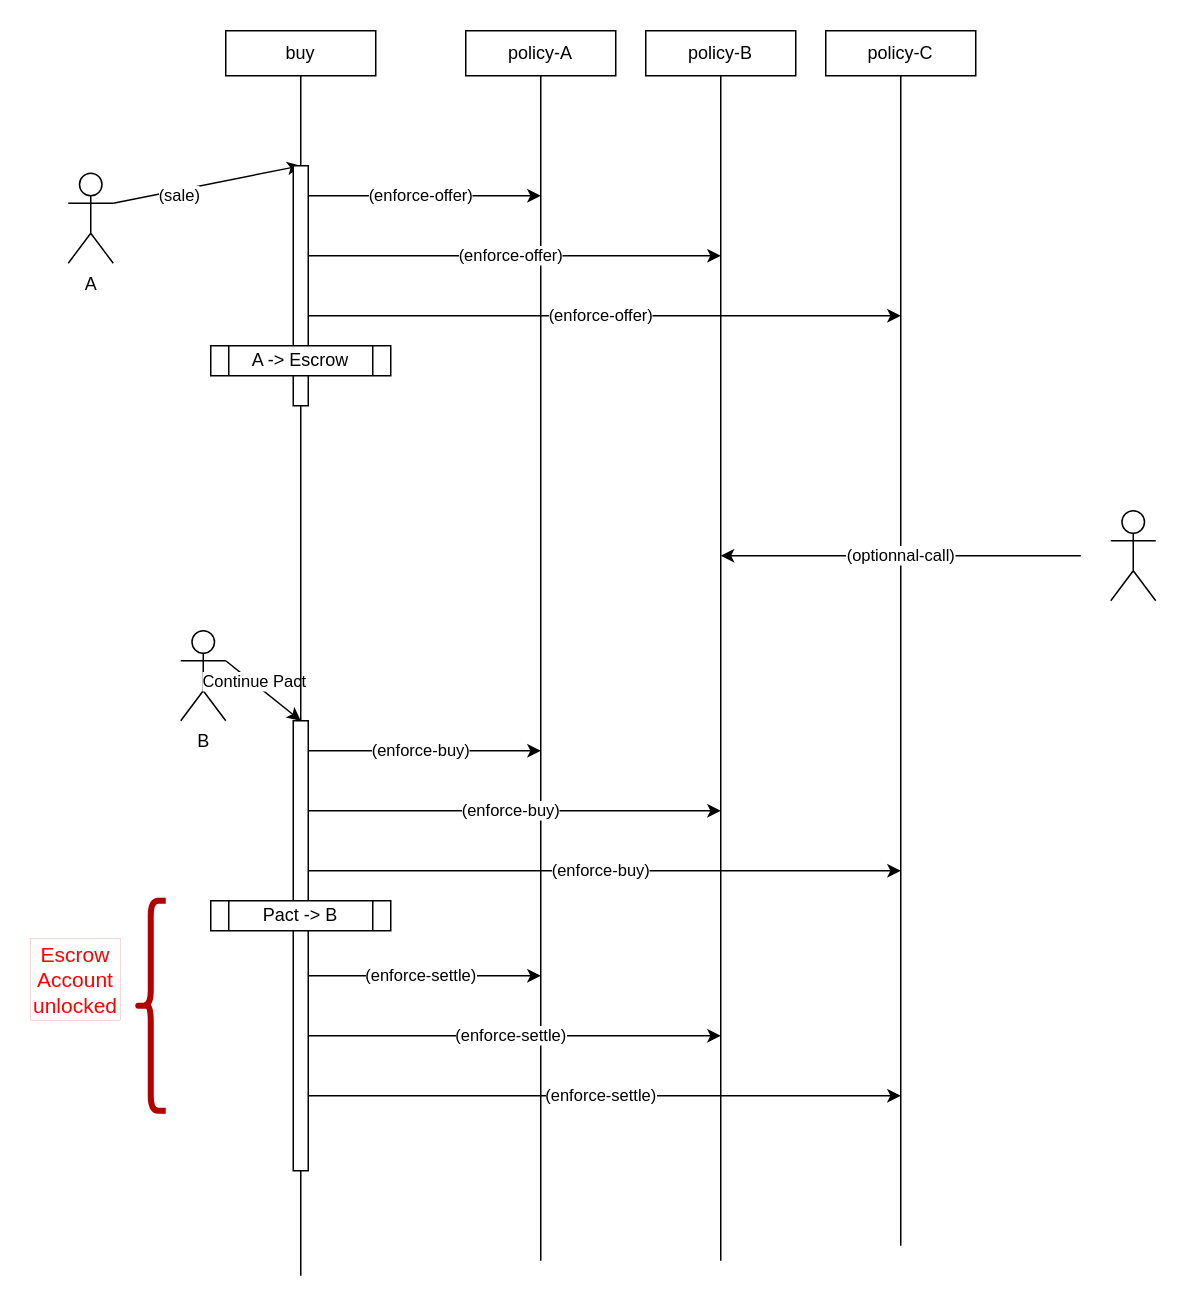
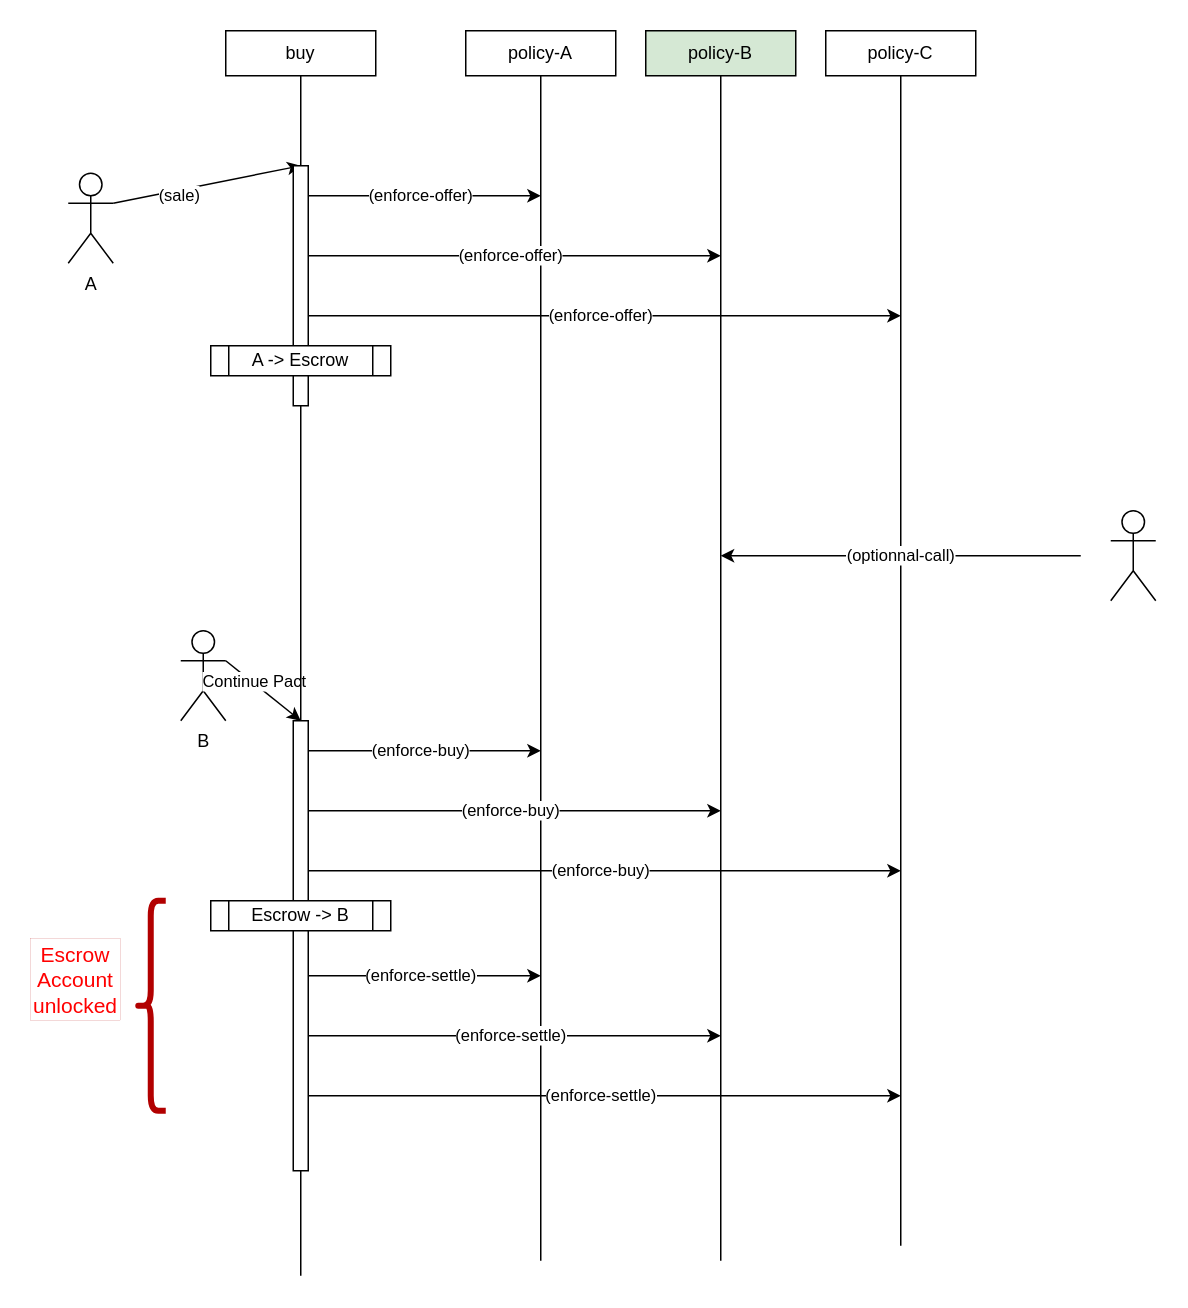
  <mxCell id="0" />
  <mxCell id="1" parent="0" />
  <mxCell id="2" value="" style="endArrow=none;html=1;rounded=0;" parent="1" edge="1"><mxGeometry width="50" height="50" relative="1" as="geometry"><mxPoint x="360" y="840" as="sourcePoint" /><mxPoint x="360" y="50" as="targetPoint" /></mxGeometry></mxCell>
  <mxCell id="3" value="" style="endArrow=none;html=1;rounded=0;" parent="1" edge="1"><mxGeometry width="50" height="50" relative="1" as="geometry"><mxPoint x="480" y="840" as="sourcePoint" /><mxPoint x="480" y="50" as="targetPoint" /></mxGeometry></mxCell>
  <mxCell id="4" value="" style="endArrow=none;html=1;rounded=0;" parent="1" edge="1"><mxGeometry width="50" height="50" relative="1" as="geometry"><mxPoint x="600" y="830" as="sourcePoint" /><mxPoint x="600" y="50" as="targetPoint" /></mxGeometry></mxCell>
  <mxCell id="5" value="(enforce-offer)" style="endArrow=classic;html=1;rounded=0;" parent="1" edge="1"><mxGeometry width="50" height="50" relative="1" as="geometry"><mxPoint x="200" y="130" as="sourcePoint" /><mxPoint x="360" y="130" as="targetPoint" /></mxGeometry></mxCell>
  <mxCell id="6" value="(enforce-offer)" style="endArrow=classic;html=1;rounded=0;" parent="1" edge="1"><mxGeometry width="50" height="50" relative="1" as="geometry"><mxPoint x="200" y="170" as="sourcePoint" /><mxPoint x="480" y="170" as="targetPoint" /></mxGeometry></mxCell>
  <mxCell id="7" value="(enforce-offer)" style="endArrow=classic;html=1;rounded=0;" parent="1" edge="1"><mxGeometry width="50" height="50" relative="1" as="geometry"><mxPoint x="200" y="210" as="sourcePoint" /><mxPoint x="600" y="210" as="targetPoint" /></mxGeometry></mxCell>
  <mxCell id="8" value="A" style="shape=umlActor;verticalLabelPosition=bottom;verticalAlign=top;html=1;outlineConnect=0;" parent="1" vertex="1"><mxGeometry x="45" y="115" width="30" height="60" as="geometry" /></mxCell>
  <mxCell id="9" value="" style="endArrow=classic;html=1;rounded=0;exitX=1;exitY=0.333;exitDx=0;exitDy=0;exitPerimeter=0;" parent="1" source="8" edge="1"><mxGeometry width="50" height="50" relative="1" as="geometry"><mxPoint x="400" y="420" as="sourcePoint" /><mxPoint x="200" y="110" as="targetPoint" /></mxGeometry></mxCell>
  <mxCell id="10" value="(sale)" style="edgeLabel;html=1;align=center;verticalAlign=middle;resizable=0;points=[];" parent="9" vertex="1" connectable="0"><mxGeometry x="-0.564" y="-2" relative="1" as="geometry"><mxPoint x="16" y="-2" as="offset" /></mxGeometry></mxCell>
  <mxCell id="11" value="buy" style="rounded=0;whiteSpace=wrap;html=1;" parent="1" vertex="1"><mxGeometry x="150" y="20" width="100" height="30" as="geometry" /></mxCell>
  <mxCell id="12" value="policy-A" style="rounded=0;whiteSpace=wrap;html=1;" parent="1" vertex="1"><mxGeometry x="310" y="20" width="100" height="30" as="geometry" /></mxCell>
- <mxCell id="13" value="policy-B" style="rounded=0;whiteSpace=wrap;html=1;" parent="1" vertex="1"><mxGeometry x="430" y="20" width="100" height="30" as="geometry" /></mxCell>
+ <mxCell id="13" value="policy-B" style="rounded=0;whiteSpace=wrap;html=1;fillColor=#d5e8d4;" parent="1" vertex="1"><mxGeometry x="430" y="20" width="100" height="30" as="geometry" /></mxCell>
  <mxCell id="14" value="policy-C" style="rounded=0;whiteSpace=wrap;html=1;" parent="1" vertex="1"><mxGeometry x="550" y="20" width="100" height="30" as="geometry" /></mxCell>
  <mxCell id="15" value="(enforce-buy)" style="endArrow=classic;html=1;rounded=0;" parent="1" edge="1"><mxGeometry width="50" height="50" relative="1" as="geometry"><mxPoint x="200" y="500" as="sourcePoint" /><mxPoint x="360" y="500" as="targetPoint" /></mxGeometry></mxCell>
  <mxCell id="16" value="(enforce-buy)" style="endArrow=classic;html=1;rounded=0;" parent="1" edge="1"><mxGeometry width="50" height="50" relative="1" as="geometry"><mxPoint x="200" y="540" as="sourcePoint" /><mxPoint x="480" y="540" as="targetPoint" /></mxGeometry></mxCell>
  <mxCell id="17" value="(enforce-buy)" style="endArrow=classic;html=1;rounded=0;" parent="1" edge="1"><mxGeometry width="50" height="50" relative="1" as="geometry"><mxPoint x="200" y="580" as="sourcePoint" /><mxPoint x="600" y="580" as="targetPoint" /></mxGeometry></mxCell>
  <mxCell id="18" value="B" style="shape=umlActor;verticalLabelPosition=bottom;verticalAlign=top;html=1;outlineConnect=0;" parent="1" vertex="1"><mxGeometry x="120" y="420" width="30" height="60" as="geometry" /></mxCell>
  <mxCell id="19" value="" style="endArrow=classic;html=1;rounded=0;exitX=1;exitY=0.333;exitDx=0;exitDy=0;exitPerimeter=0;" parent="1" source="18" edge="1"><mxGeometry width="50" height="50" relative="1" as="geometry"><mxPoint x="400" y="790" as="sourcePoint" /><mxPoint x="200" y="480" as="targetPoint" /></mxGeometry></mxCell>
  <mxCell id="20" value="Continue Pact" style="edgeLabel;html=1;align=center;verticalAlign=middle;resizable=0;points=[];" parent="19" vertex="1" connectable="0"><mxGeometry x="-0.291" y="1" relative="1" as="geometry"><mxPoint as="offset" /></mxGeometry></mxCell>
  <mxCell id="21" value="" style="shape=umlActor;verticalLabelPosition=bottom;verticalAlign=top;html=1;outlineConnect=0;" parent="1" vertex="1"><mxGeometry x="740" y="340" width="30" height="60" as="geometry" /></mxCell>
  <mxCell id="22" value="(optionnal-call)" style="endArrow=classic;html=1;rounded=0;" parent="1" edge="1"><mxGeometry width="50" height="50" relative="1" as="geometry"><mxPoint x="720" y="370" as="sourcePoint" /><mxPoint x="480" y="370" as="targetPoint" /></mxGeometry></mxCell>
  <mxCell id="23" value="(enforce-settle)" style="endArrow=classic;html=1;rounded=0;" parent="1" edge="1"><mxGeometry width="50" height="50" relative="1" as="geometry"><mxPoint x="200" y="650" as="sourcePoint" /><mxPoint x="360" y="650" as="targetPoint" /></mxGeometry></mxCell>
  <mxCell id="24" value="(enforce-settle)" style="endArrow=classic;html=1;rounded=0;" parent="1" edge="1"><mxGeometry width="50" height="50" relative="1" as="geometry"><mxPoint x="200" y="690" as="sourcePoint" /><mxPoint x="480" y="690" as="targetPoint" /></mxGeometry></mxCell>
  <mxCell id="25" value="(enforce-settle)" style="endArrow=classic;html=1;rounded=0;" parent="1" edge="1"><mxGeometry width="50" height="50" relative="1" as="geometry"><mxPoint x="200" y="730" as="sourcePoint" /><mxPoint x="600" y="730" as="targetPoint" /></mxGeometry></mxCell>
  <mxCell id="26" value="" style="endArrow=none;html=1;rounded=0;" parent="1" edge="1"><mxGeometry width="50" height="50" relative="1" as="geometry"><mxPoint x="200" y="850" as="sourcePoint" /><mxPoint x="200" y="50" as="targetPoint" /></mxGeometry></mxCell>
  <mxCell id="27" value="" style="rounded=0;whiteSpace=wrap;html=1;" parent="1" vertex="1"><mxGeometry x="195" y="480" width="10" height="300" as="geometry" /></mxCell>
- <mxCell id="28" value="Pact -&amp;gt; B" style="shape=process;whiteSpace=wrap;html=1;backgroundOutline=1;" parent="1" vertex="1"><mxGeometry x="140" y="600" width="120" height="20" as="geometry" /></mxCell>
+ <mxCell id="28" value="Escrow -&amp;gt; B" style="shape=process;whiteSpace=wrap;html=1;backgroundOutline=1;" parent="1" vertex="1"><mxGeometry x="140" y="600" width="120" height="20" as="geometry" /></mxCell>
  <mxCell id="29" value="" style="rounded=0;whiteSpace=wrap;html=1;" parent="1" vertex="1"><mxGeometry x="195" y="110" width="10" height="160" as="geometry" /></mxCell>
  <mxCell id="30" value="A -&amp;gt; Escrow" style="shape=process;whiteSpace=wrap;html=1;backgroundOutline=1;" parent="1" vertex="1"><mxGeometry x="140" y="230" width="120" height="20" as="geometry" /></mxCell>
  <mxCell id="31" value="" style="shape=curlyBracket;whiteSpace=wrap;html=1;rounded=1;labelPosition=left;verticalLabelPosition=middle;align=right;verticalAlign=middle;size=0.5;fillColor=#FF0000;strokeColor=#B20000;fontColor=#ffffff;strokeWidth=4;" parent="1" vertex="1"><mxGeometry x="90" y="600" width="20" height="140" as="geometry" /></mxCell>
  <mxCell id="32" value="Escrow&lt;br style=&quot;font-size: 14px;&quot;&gt;Account unlocked" style="text;html=1;strokeColor=#B20000;fillColor=none;align=center;verticalAlign=middle;whiteSpace=wrap;rounded=0;fontColor=#FF0000;strokeWidth=0;fontSize=14;" parent="1" vertex="1"><mxGeometry x="20" y="625" width="60" height="55" as="geometry" /></mxCell>
